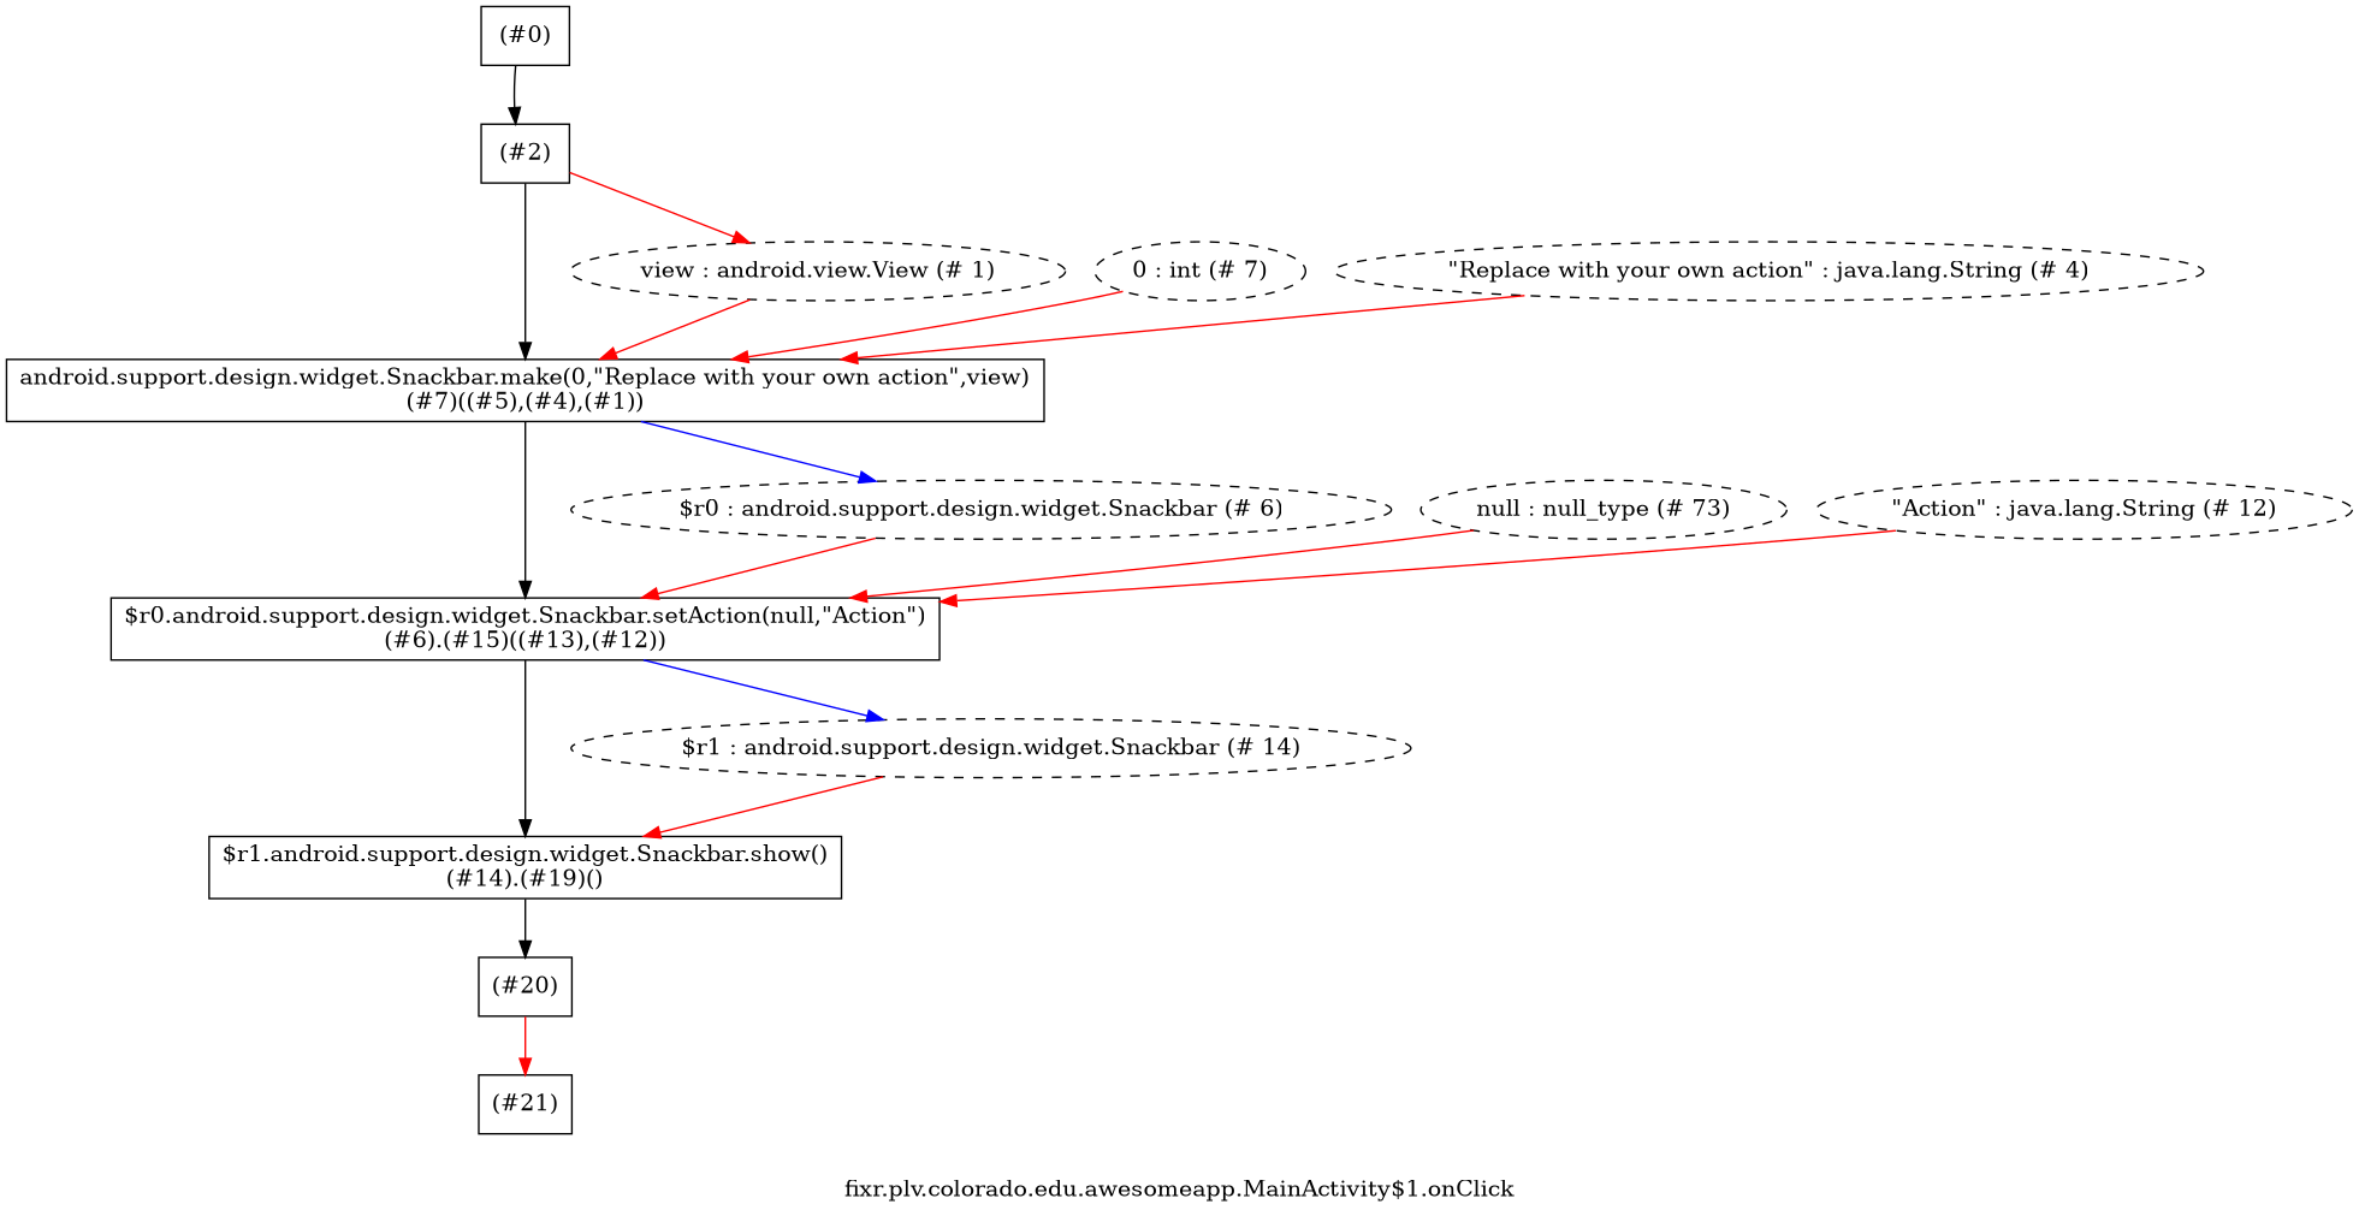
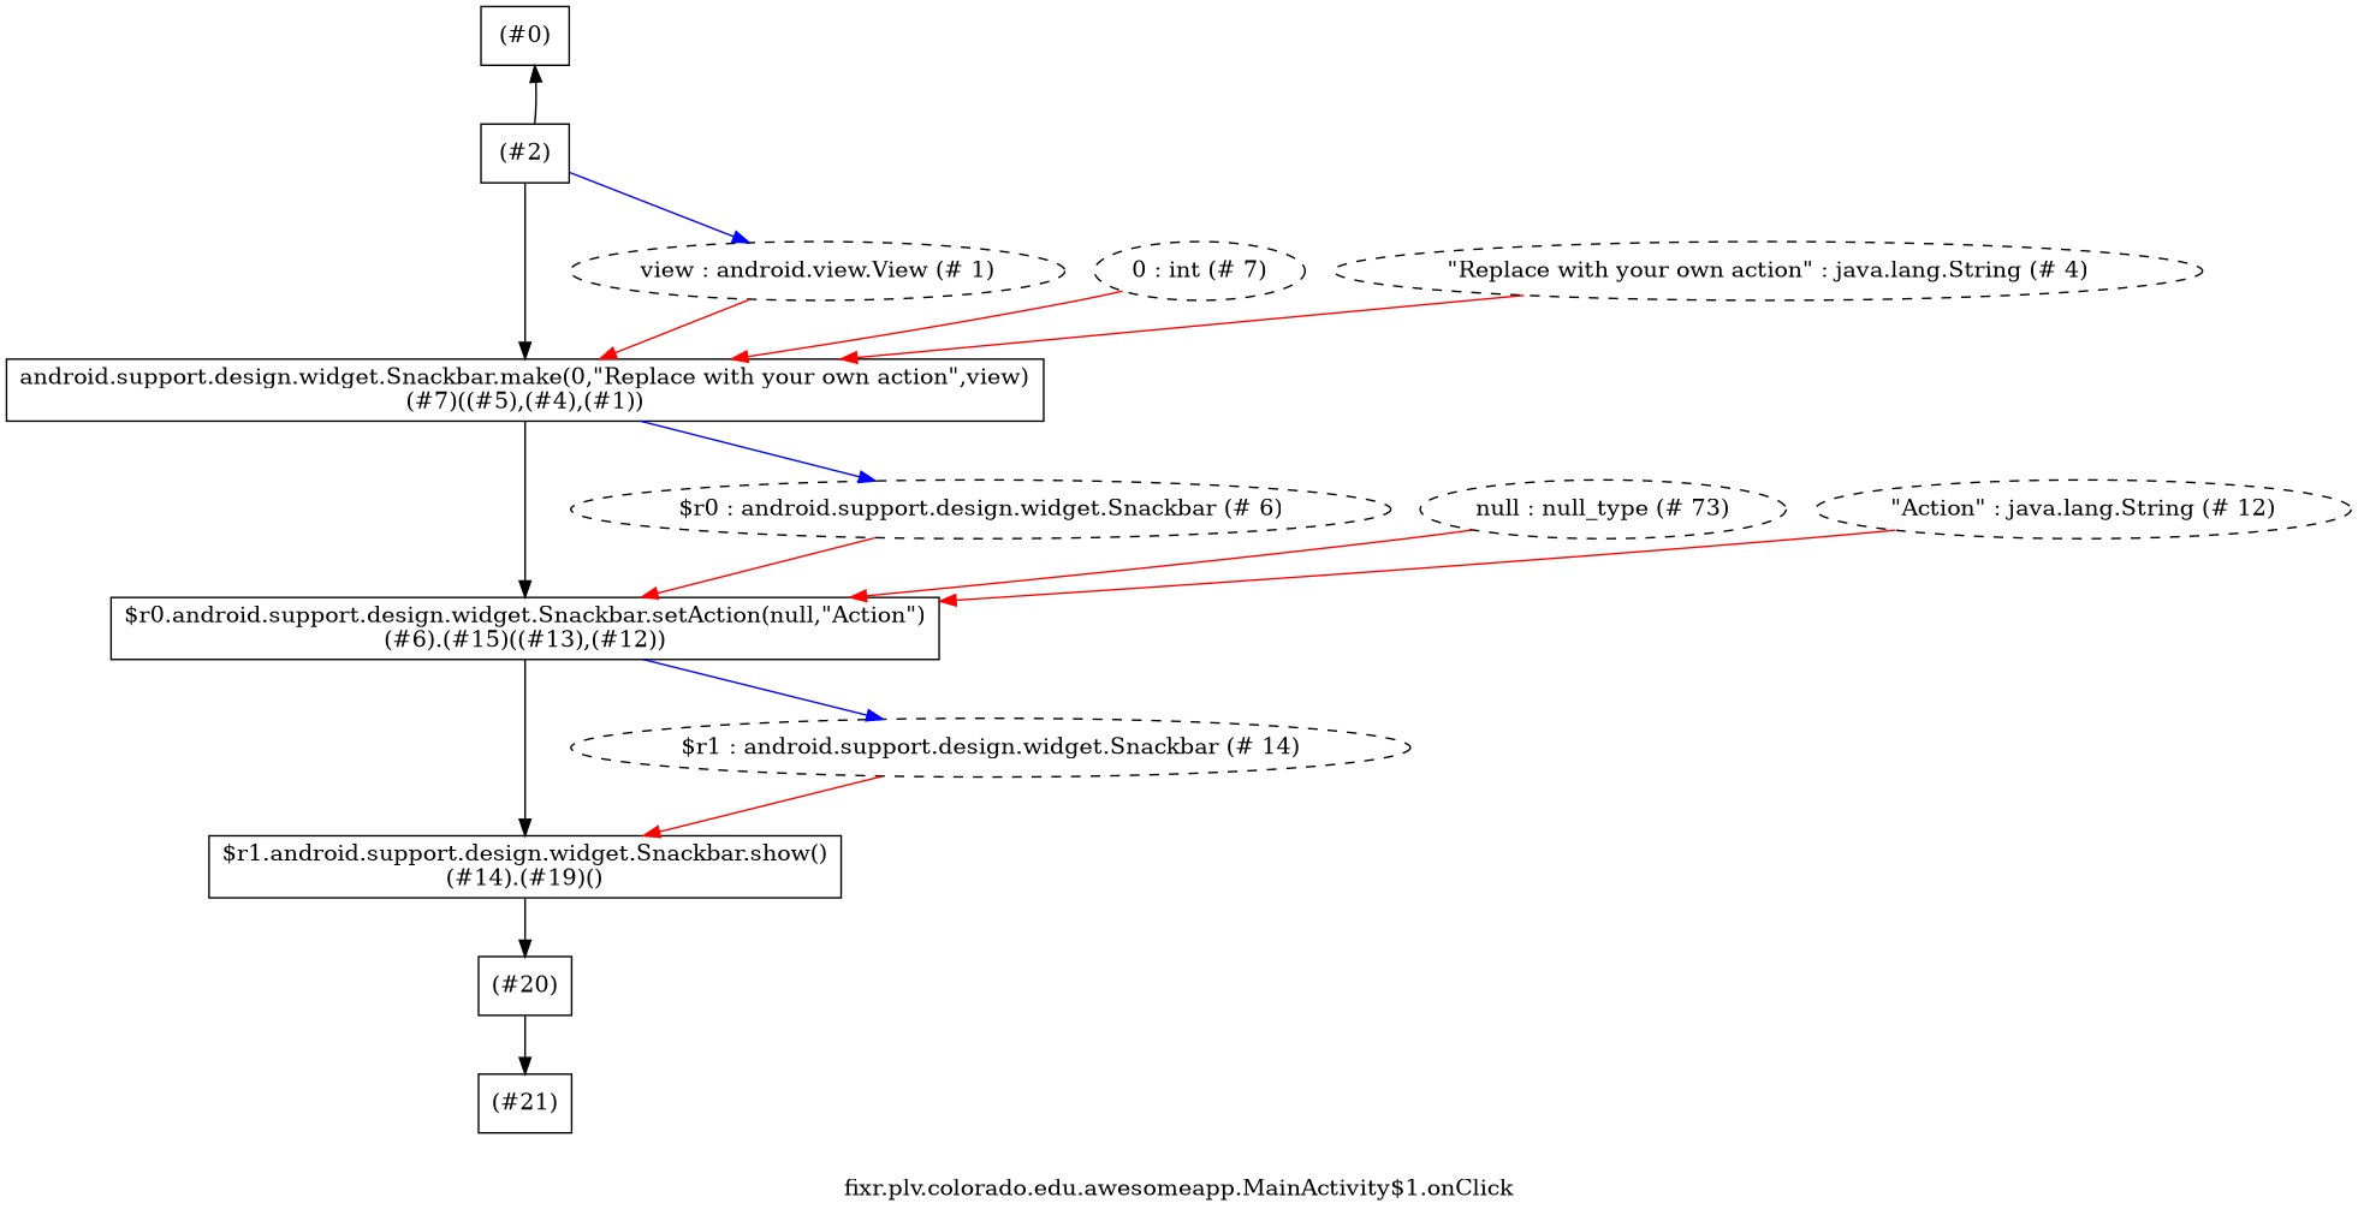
  digraph {
    label="fixr.plv.colorado.edu.awesomeapp.MainActivity$1.onClick"
    node [group=0 shape=box]
    edge [Damping=0.7 color=red]
    n1 [label="(#0)"]
    n2 [label="(#2)"]
    n3 [label="android.support.design.widget.Snackbar.make(0,\"Replace with your own action\",view)\n(#7)((#5),(#4),(#1))"]
    n4 [group=1 label="view : android.view.View (# 1)" shape=ellipse style=dashed]
    n5 [label="$r0.android.support.design.widget.Snackbar.setAction(null,\"Action\")\n(#6).(#15)((#13),(#12))"]
    n6 [label="$r1.android.support.design.widget.Snackbar.show()\n(#14).(#19)()"]
    n7 [group=1 label="$r1 : android.support.design.widget.Snackbar (# 14)" shape=ellipse style=dashed]
    n8 [label="(#20)"]
    n9 [label="(#21)"]
    n10 [group=1 label="$r0 : android.support.design.widget.Snackbar (# 6)" shape=ellipse style=dashed]
    n11 [group=1 label="0 : int (# 7)" shape=ellipse style=dashed]
    n12 [group=1 label="\"Replace with your own action\" : java.lang.String (# 4)" shape=ellipse style=dashed]
    n13 [group=1 label="null : null_type (# 73)" shape=ellipse style=dashed]
    n14 [group=1 label="\"Action\" : java.lang.String (# 12)" shape=ellipse style=dashed]
-   n1 -> n2 [color=black]
+   n2 -> n1 [color=black]
    n2 -> n3 [color=black]
-   n2 -> n4 [Damping=""]
+   n2 -> n4 [color=blue Damping=""]
    n3 -> n5 [color=black]
    n3 -> n10 [color=blue Damping=""]
    n4 -> n3
    n5 -> n6 [color=black]
    n5 -> n7 [color=blue Damping=""]
    n6 -> n8 [color=black]
    n7 -> n6
-   n8 -> n9
+   n8 -> n9 [color=black]
    n10 -> n5
    n11 -> n3
    n12 -> n3
    n13 -> n5
    n14 -> n5
  }
